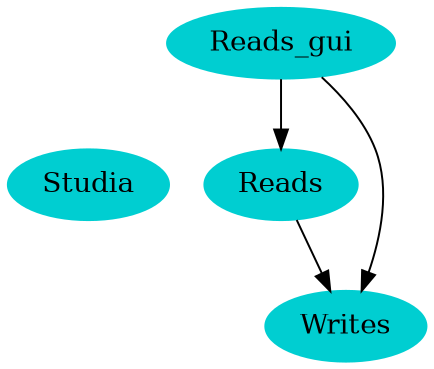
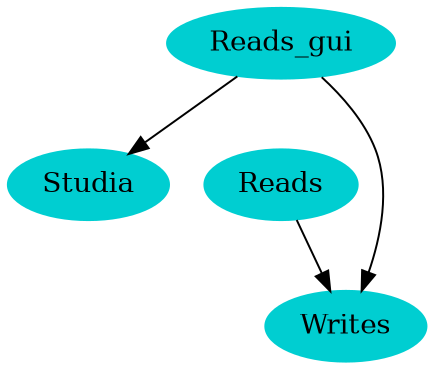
  digraph {
    fontsize="12pt"
    rankdir=TB
    node [color=darkturquoise style=filled]
    Studia
    Reads
    Writes
    n4 [label=Reads_gui]
    Reads -> Writes
-   n4 -> Reads
+   n4 -> Studia
    n4 -> Writes
  }
